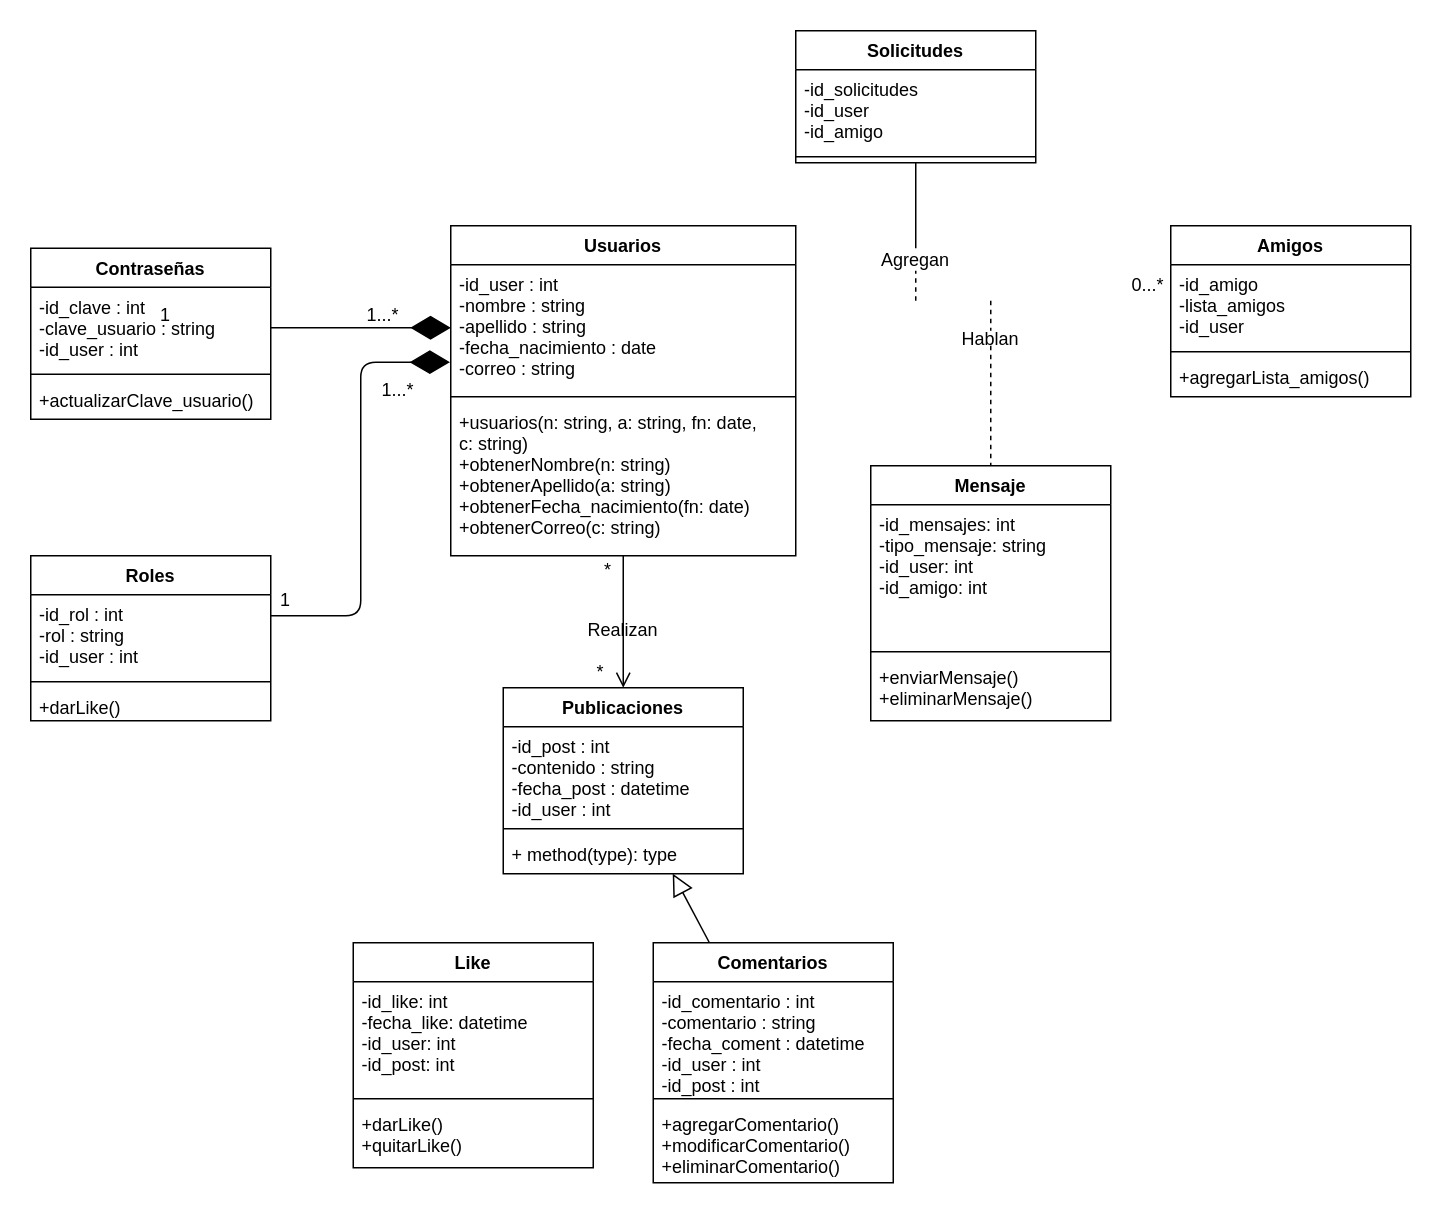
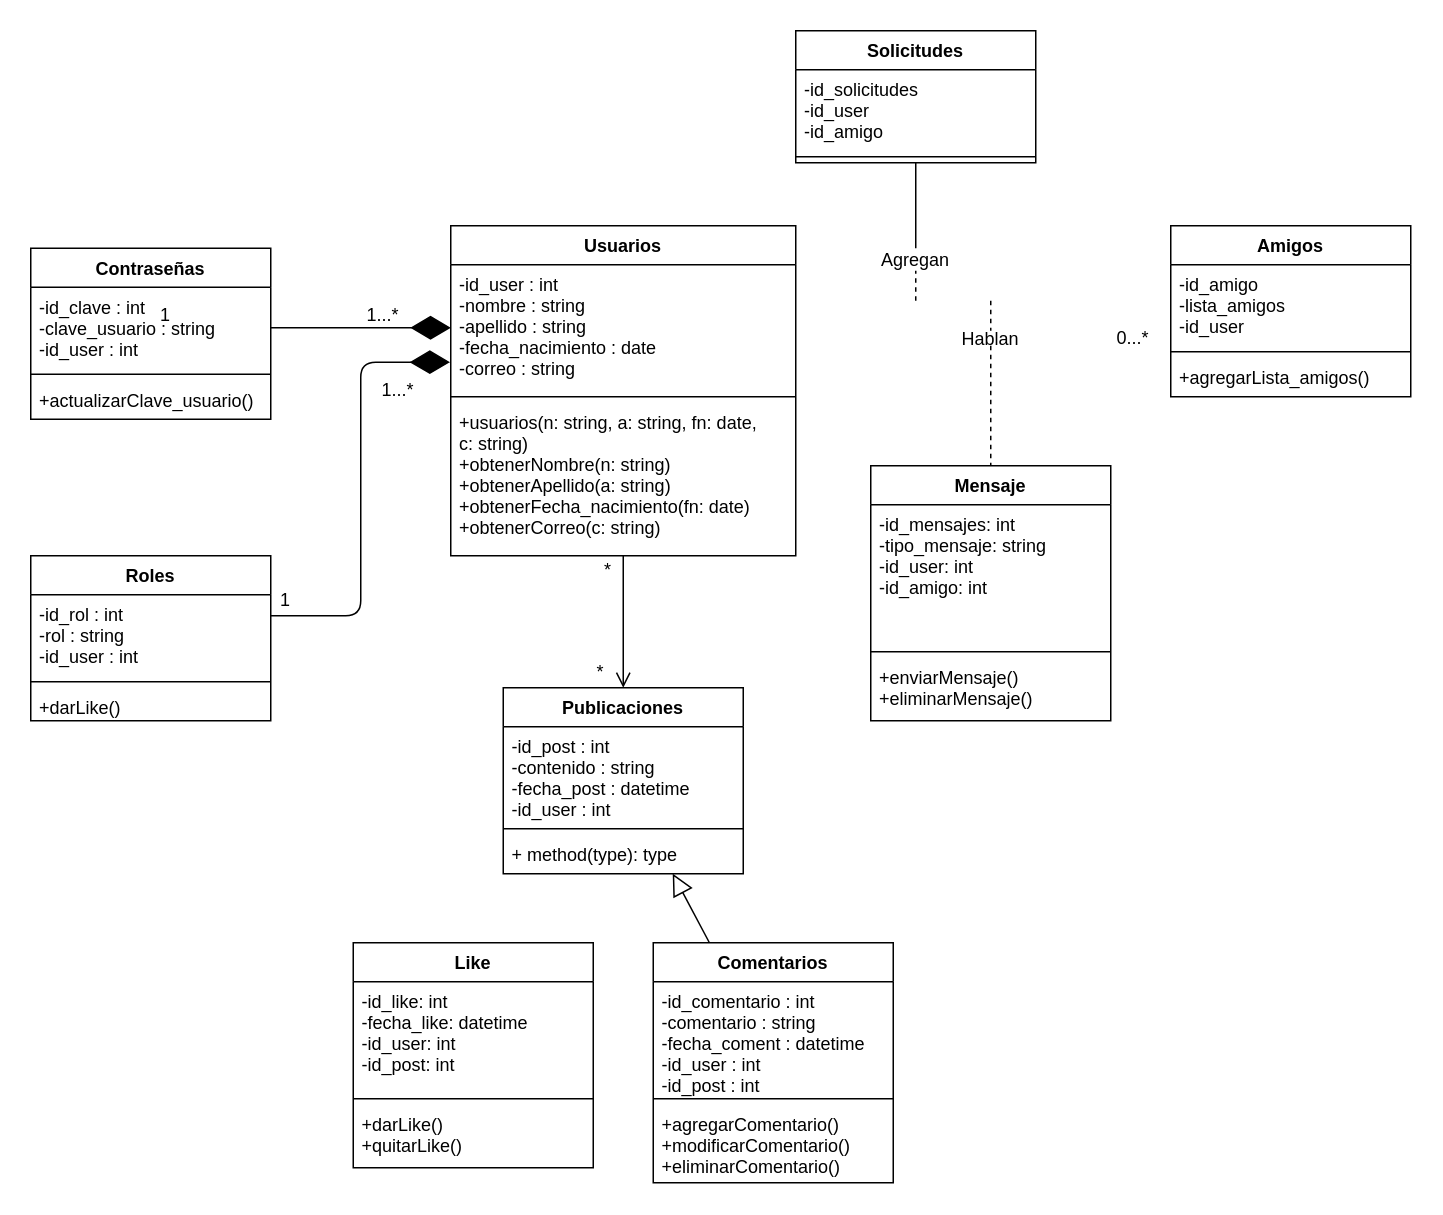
  <mxCell id="0" />
  <mxCell id="1" parent="0" />
  <mxCell id="2" value="Usuarios" style="swimlane;fontStyle=1;align=center;verticalAlign=top;childLayout=stackLayout;horizontal=1;startSize=26;horizontalStack=0;resizeParent=1;resizeParentMax=0;resizeLast=0;collapsible=1;marginBottom=0;" vertex="1" parent="1"><mxGeometry x="300" y="150" width="230" height="220" as="geometry"><mxRectangle x="334" y="160" width="80" height="26" as="alternateBounds" /></mxGeometry></mxCell>
  <mxCell id="3" value="-id_user : int&#10;-nombre : string&#10;-apellido : string&#10;-fecha_nacimiento : date&#10;-correo : string" style="text;strokeColor=none;fillColor=none;align=left;verticalAlign=top;spacingLeft=4;spacingRight=4;overflow=hidden;rotatable=0;points=[[0,0.5],[1,0.5]];portConstraint=eastwest;" vertex="1" parent="2"><mxGeometry y="26" width="230" height="84" as="geometry" /></mxCell>
  <mxCell id="4" value="" style="line;strokeWidth=1;fillColor=none;align=left;verticalAlign=middle;spacingTop=-1;spacingLeft=3;spacingRight=3;rotatable=0;labelPosition=right;points=[];portConstraint=eastwest;" vertex="1" parent="2"><mxGeometry y="110" width="230" height="8" as="geometry" /></mxCell>
  <mxCell id="5" value="+usuarios(n: string, a: string, fn: date,&#10;c: string)&#10;+obtenerNombre(n: string)&#10;+obtenerApellido(a: string)&#10;+obtenerFecha_nacimiento(fn: date)&#10;+obtenerCorreo(c: string)" style="text;strokeColor=none;fillColor=none;align=left;verticalAlign=top;spacingLeft=4;spacingRight=4;overflow=hidden;rotatable=0;points=[[0,0.5],[1,0.5]];portConstraint=eastwest;" vertex="1" parent="2"><mxGeometry y="118" width="230" height="102" as="geometry" /></mxCell>
  <mxCell id="6" value="Contraseñas" style="swimlane;fontStyle=1;align=center;verticalAlign=top;childLayout=stackLayout;horizontal=1;startSize=26;horizontalStack=0;resizeParent=1;resizeParentMax=0;resizeLast=0;collapsible=1;marginBottom=0;" vertex="1" parent="1"><mxGeometry x="20" y="165" width="160" height="114" as="geometry"><mxRectangle x="60" y="250" width="100" height="26" as="alternateBounds" /></mxGeometry></mxCell>
  <mxCell id="7" value="-id_clave : int&#10;-clave_usuario : string&#10;-id_user : int" style="text;strokeColor=none;fillColor=none;align=left;verticalAlign=top;spacingLeft=4;spacingRight=4;overflow=hidden;rotatable=0;points=[[0,0.5],[1,0.5]];portConstraint=eastwest;" vertex="1" parent="6"><mxGeometry y="26" width="160" height="54" as="geometry" /></mxCell>
  <mxCell id="8" value="" style="line;strokeWidth=1;fillColor=none;align=left;verticalAlign=middle;spacingTop=-1;spacingLeft=3;spacingRight=3;rotatable=0;labelPosition=right;points=[];portConstraint=eastwest;" vertex="1" parent="6"><mxGeometry y="80" width="160" height="8" as="geometry" /></mxCell>
  <mxCell id="9" value="+actualizarClave_usuario()" style="text;strokeColor=none;fillColor=none;align=left;verticalAlign=top;spacingLeft=4;spacingRight=4;overflow=hidden;rotatable=0;points=[[0,0.5],[1,0.5]];portConstraint=eastwest;" vertex="1" parent="6"><mxGeometry y="88" width="160" height="26" as="geometry" /></mxCell>
  <mxCell id="10" value="" style="endArrow=diamondThin;endFill=1;endSize=24;html=1;exitX=1;exitY=0.5;exitDx=0;exitDy=0;entryX=0;entryY=0.5;entryDx=0;entryDy=0;" edge="1" parent="1" source="7" target="3"><mxGeometry width="160" relative="1" as="geometry"><mxPoint x="190" y="460" as="sourcePoint" /><mxPoint x="260" y="180" as="targetPoint" /></mxGeometry></mxCell>
  <mxCell id="11" value="" style="endArrow=diamondThin;endFill=1;endSize=24;html=1;exitX=0;exitY=1;exitDx=0;exitDy=0;entryX=-0.002;entryY=0.773;entryDx=0;entryDy=0;entryPerimeter=0;" edge="1" parent="1" source="12" target="3"><mxGeometry width="160" relative="1" as="geometry"><mxPoint x="280" y="320" as="sourcePoint" /><mxPoint x="240" y="260" as="targetPoint" /><Array as="points"><mxPoint x="240" y="410" /><mxPoint x="240" y="241" /></Array></mxGeometry></mxCell>
  <mxCell id="12" value="1" style="text;html=1;strokeColor=none;fillColor=none;align=center;verticalAlign=middle;whiteSpace=wrap;rounded=0;" vertex="1" parent="1"><mxGeometry x="180" y="390" width="20" height="20" as="geometry" /></mxCell>
  <mxCell id="13" value="1...*" style="text;html=1;strokeColor=none;fillColor=none;align=center;verticalAlign=middle;whiteSpace=wrap;rounded=0;" vertex="1" parent="1"><mxGeometry x="250" y="250" width="30" height="20" as="geometry" /></mxCell>
  <mxCell id="14" value="1" style="text;html=1;strokeColor=none;fillColor=none;align=center;verticalAlign=middle;whiteSpace=wrap;rounded=0;" vertex="1" parent="1"><mxGeometry x="100" y="200" width="20" height="20" as="geometry" /></mxCell>
  <mxCell id="15" value="1...*" style="text;html=1;strokeColor=none;fillColor=none;align=center;verticalAlign=middle;whiteSpace=wrap;rounded=0;" vertex="1" parent="1"><mxGeometry x="240" y="200" width="30" height="20" as="geometry" /></mxCell>
  <mxCell id="16" value="Amigos" style="swimlane;fontStyle=1;align=center;verticalAlign=top;childLayout=stackLayout;horizontal=1;startSize=26;horizontalStack=0;resizeParent=1;resizeParentMax=0;resizeLast=0;collapsible=1;marginBottom=0;" vertex="1" parent="1"><mxGeometry x="780" y="150" width="160" height="114" as="geometry" /></mxCell>
  <mxCell id="17" value="-id_amigo&#10;-lista_amigos&#10;-id_user" style="text;strokeColor=none;fillColor=none;align=left;verticalAlign=top;spacingLeft=4;spacingRight=4;overflow=hidden;rotatable=0;points=[[0,0.5],[1,0.5]];portConstraint=eastwest;" vertex="1" parent="16"><mxGeometry y="26" width="160" height="54" as="geometry" /></mxCell>
  <mxCell id="18" value="" style="line;strokeWidth=1;fillColor=none;align=left;verticalAlign=middle;spacingTop=-1;spacingLeft=3;spacingRight=3;rotatable=0;labelPosition=right;points=[];portConstraint=eastwest;" vertex="1" parent="16"><mxGeometry y="80" width="160" height="8" as="geometry" /></mxCell>
  <mxCell id="19" value="+agregarLista_amigos()" style="text;strokeColor=none;fillColor=none;align=left;verticalAlign=top;spacingLeft=4;spacingRight=4;overflow=hidden;rotatable=0;points=[[0,0.5],[1,0.5]];portConstraint=eastwest;" vertex="1" parent="16"><mxGeometry y="88" width="160" height="26" as="geometry" /></mxCell>
  <mxCell id="20" value="Publicaciones" style="swimlane;fontStyle=1;align=center;verticalAlign=top;childLayout=stackLayout;horizontal=1;startSize=26;horizontalStack=0;resizeParent=1;resizeParentMax=0;resizeLast=0;collapsible=1;marginBottom=0;" vertex="1" parent="1"><mxGeometry x="335" y="458" width="160" height="124" as="geometry" /></mxCell>
  <mxCell id="21" value="-id_post : int&#10;-contenido : string&#10;-fecha_post : datetime&#10;-id_user : int" style="text;strokeColor=none;fillColor=none;align=left;verticalAlign=top;spacingLeft=4;spacingRight=4;overflow=hidden;rotatable=0;points=[[0,0.5],[1,0.5]];portConstraint=eastwest;" vertex="1" parent="20"><mxGeometry y="26" width="160" height="64" as="geometry" /></mxCell>
  <mxCell id="22" value="" style="line;strokeWidth=1;fillColor=none;align=left;verticalAlign=middle;spacingTop=-1;spacingLeft=3;spacingRight=3;rotatable=0;labelPosition=right;points=[];portConstraint=eastwest;" vertex="1" parent="20"><mxGeometry y="90" width="160" height="8" as="geometry" /></mxCell>
  <mxCell id="23" value="+ method(type): type" style="text;strokeColor=none;fillColor=none;align=left;verticalAlign=top;spacingLeft=4;spacingRight=4;overflow=hidden;rotatable=0;points=[[0,0.5],[1,0.5]];portConstraint=eastwest;" vertex="1" parent="20"><mxGeometry y="98" width="160" height="26" as="geometry" /></mxCell>
  <mxCell id="24" value="Comentarios" style="swimlane;fontStyle=1;align=center;verticalAlign=top;childLayout=stackLayout;horizontal=1;startSize=26;horizontalStack=0;resizeParent=1;resizeParentMax=0;resizeLast=0;collapsible=1;marginBottom=0;" vertex="1" parent="1"><mxGeometry x="435" y="628" width="160" height="160" as="geometry" /></mxCell>
  <mxCell id="25" value="-id_comentario : int&#10;-comentario : string&#10;-fecha_coment : datetime&#10;-id_user : int&#10;-id_post : int" style="text;strokeColor=none;fillColor=none;align=left;verticalAlign=top;spacingLeft=4;spacingRight=4;overflow=hidden;rotatable=0;points=[[0,0.5],[1,0.5]];portConstraint=eastwest;" vertex="1" parent="24"><mxGeometry y="26" width="160" height="74" as="geometry" /></mxCell>
  <mxCell id="26" value="" style="line;strokeWidth=1;fillColor=none;align=left;verticalAlign=middle;spacingTop=-1;spacingLeft=3;spacingRight=3;rotatable=0;labelPosition=right;points=[];portConstraint=eastwest;" vertex="1" parent="24"><mxGeometry y="100" width="160" height="8" as="geometry" /></mxCell>
  <mxCell id="27" value="+agregarComentario()&#10;+modificarComentario()&#10;+eliminarComentario()" style="text;strokeColor=none;fillColor=none;align=left;verticalAlign=top;spacingLeft=4;spacingRight=4;overflow=hidden;rotatable=0;points=[[0,0.5],[1,0.5]];portConstraint=eastwest;" vertex="1" parent="24"><mxGeometry y="108" width="160" height="52" as="geometry" /></mxCell>
  <mxCell id="28" value="" style="html=1;endSize=12;endArrow=block;endFill=0;" edge="1" parent="1" source="24" target="20"><mxGeometry width="160" relative="1" as="geometry"><mxPoint x="405" y="478" as="sourcePoint" /><mxPoint x="565" y="478" as="targetPoint" /></mxGeometry></mxCell>
  <mxCell id="29" value="" style="endArrow=open;startArrow=none;endFill=0;startFill=0;endSize=8;html=1;verticalAlign=bottom;labelBackgroundColor=none;strokeWidth=1;" edge="1" parent="1" source="2" target="20"><mxGeometry width="160" relative="1" as="geometry"><mxPoint x="415" y="350" as="sourcePoint" /><mxPoint x="530" y="450" as="targetPoint" /></mxGeometry></mxCell>
- <mxCell id="30" value="Realizan" style="text;html=1;strokeColor=none;fillColor=none;align=center;verticalAlign=middle;whiteSpace=wrap;rounded=0;" vertex="1" parent="1"><mxGeometry x="395" y="410" width="40" height="20" as="geometry" /></mxCell>
  <mxCell id="31" value="*" style="text;html=1;strokeColor=none;fillColor=none;align=center;verticalAlign=middle;whiteSpace=wrap;rounded=0;" vertex="1" parent="1"><mxGeometry x="395" y="370" width="20" height="20" as="geometry" /></mxCell>
  <mxCell id="32" value="*" style="text;html=1;strokeColor=none;fillColor=none;align=center;verticalAlign=middle;whiteSpace=wrap;rounded=0;" vertex="1" parent="1"><mxGeometry x="390" y="438" width="20" height="20" as="geometry" /></mxCell>
  <mxCell id="33" value="Solicitudes" style="swimlane;fontStyle=1;align=center;verticalAlign=top;childLayout=stackLayout;horizontal=1;startSize=26;horizontalStack=0;resizeParent=1;resizeParentMax=0;resizeLast=0;collapsible=1;marginBottom=0;" vertex="1" parent="1"><mxGeometry x="530" y="20" width="160" height="88" as="geometry" /></mxCell>
  <mxCell id="34" value="-id_solicitudes&#10;-id_user&#10;-id_amigo" style="text;strokeColor=none;fillColor=none;align=left;verticalAlign=top;spacingLeft=4;spacingRight=4;overflow=hidden;rotatable=0;points=[[0,0.5],[1,0.5]];portConstraint=eastwest;" vertex="1" parent="33"><mxGeometry y="26" width="160" height="54" as="geometry" /></mxCell>
  <mxCell id="35" value="" style="line;strokeWidth=1;fillColor=none;align=left;verticalAlign=middle;spacingTop=-1;spacingLeft=3;spacingRight=3;rotatable=0;labelPosition=right;points=[];portConstraint=eastwest;" vertex="1" parent="33"><mxGeometry y="80" width="160" height="8" as="geometry" /></mxCell>
  <mxCell id="36" value="Roles" style="swimlane;fontStyle=1;align=center;verticalAlign=top;childLayout=stackLayout;horizontal=1;startSize=26;horizontalStack=0;resizeParent=1;resizeParentMax=0;resizeLast=0;collapsible=1;marginBottom=0;" vertex="1" parent="1"><mxGeometry x="20" y="370" width="160" height="110" as="geometry"><mxRectangle x="60" y="250" width="100" height="26" as="alternateBounds" /></mxGeometry></mxCell>
  <mxCell id="37" value="-id_rol : int&#10;-rol : string&#10;-id_user : int" style="text;strokeColor=none;fillColor=none;align=left;verticalAlign=top;spacingLeft=4;spacingRight=4;overflow=hidden;rotatable=0;points=[[0,0.5],[1,0.5]];portConstraint=eastwest;" vertex="1" parent="36"><mxGeometry y="26" width="160" height="54" as="geometry" /></mxCell>
  <mxCell id="38" value="" style="line;strokeWidth=1;fillColor=none;align=left;verticalAlign=middle;spacingTop=-1;spacingLeft=3;spacingRight=3;rotatable=0;labelPosition=right;points=[];portConstraint=eastwest;" vertex="1" parent="36"><mxGeometry y="80" width="160" height="8" as="geometry" /></mxCell>
  <mxCell id="39" value="+darLike()" style="text;strokeColor=none;fillColor=none;align=left;verticalAlign=top;spacingLeft=4;spacingRight=4;overflow=hidden;rotatable=0;points=[[0,0.5],[1,0.5]];portConstraint=eastwest;" vertex="1" parent="36"><mxGeometry y="88" width="160" height="22" as="geometry" /></mxCell>
  <mxCell id="40" value="" style="endArrow=none;dashed=0;html=1;startArrow=none;" edge="1" parent="1" source="42" target="33"><mxGeometry width="50" height="50" relative="1" as="geometry"><mxPoint x="610" y="200" as="sourcePoint" /><mxPoint x="430" y="400" as="targetPoint" /></mxGeometry></mxCell>
- <mxCell id="41" value="0...*" style="text;html=1;strokeColor=none;fillColor=none;align=center;verticalAlign=middle;whiteSpace=wrap;rounded=0;" vertex="1" parent="1"><mxGeometry x="750" y="180" width="30" height="20" as="geometry" /></mxCell>
+ <mxCell id="41" value="0...*" style="text;html=1;strokeColor=none;fillColor=none;align=center;verticalAlign=middle;whiteSpace=wrap;rounded=0;" vertex="1" parent="1"><mxGeometry x="740" y="215" width="30" height="20" as="geometry" /></mxCell>
  <mxCell id="42" value="Agregan" style="text;align=center;fontStyle=0;verticalAlign=middle;spacingLeft=3;spacingRight=3;strokeColor=none;rotatable=0;points=[[0,0.5],[1,0.5]];portConstraint=eastwest;" vertex="1" parent="1"><mxGeometry x="570" y="165" width="80" height="15" as="geometry" /></mxCell>
  <mxCell id="43" value="" style="endArrow=none;dashed=1;html=1;" edge="1" parent="1" target="42"><mxGeometry width="50" height="50" relative="1" as="geometry"><mxPoint x="610" y="200" as="sourcePoint" /><mxPoint x="610" y="106" as="targetPoint" /></mxGeometry></mxCell>
  <mxCell id="44" value="Mensaje" style="swimlane;fontStyle=1;align=center;verticalAlign=top;childLayout=stackLayout;horizontal=1;startSize=26;horizontalStack=0;resizeParent=1;resizeParentMax=0;resizeLast=0;collapsible=1;marginBottom=0;" vertex="1" parent="1"><mxGeometry x="580" y="310" width="160" height="170" as="geometry" /></mxCell>
  <mxCell id="45" value="-id_mensajes: int&#10;-tipo_mensaje: string&#10;-id_user: int&#10;-id_amigo: int" style="text;strokeColor=none;fillColor=none;align=left;verticalAlign=top;spacingLeft=4;spacingRight=4;overflow=hidden;rotatable=0;points=[[0,0.5],[1,0.5]];portConstraint=eastwest;" vertex="1" parent="44"><mxGeometry y="26" width="160" height="94" as="geometry" /></mxCell>
  <mxCell id="46" value="" style="line;strokeWidth=1;fillColor=none;align=left;verticalAlign=middle;spacingTop=-1;spacingLeft=3;spacingRight=3;rotatable=0;labelPosition=right;points=[];portConstraint=eastwest;" vertex="1" parent="44"><mxGeometry y="120" width="160" height="8" as="geometry" /></mxCell>
  <mxCell id="47" value="+enviarMensaje()&#10;+eliminarMensaje()" style="text;strokeColor=none;fillColor=none;align=left;verticalAlign=top;spacingLeft=4;spacingRight=4;overflow=hidden;rotatable=0;points=[[0,0.5],[1,0.5]];portConstraint=eastwest;" vertex="1" parent="44"><mxGeometry y="128" width="160" height="42" as="geometry" /></mxCell>
  <mxCell id="48" value="" style="endArrow=none;dashed=1;html=1;startArrow=none;entryX=0.5;entryY=0;entryDx=0;entryDy=0;" edge="1" parent="1" source="49" target="44"><mxGeometry width="50" height="50" relative="1" as="geometry"><mxPoint x="660" y="200" as="sourcePoint" /><mxPoint x="610" y="260" as="targetPoint" /><Array as="points" /></mxGeometry></mxCell>
  <mxCell id="49" value="Hablan" style="text;align=center;fontStyle=0;verticalAlign=middle;spacingLeft=3;spacingRight=3;strokeColor=none;rotatable=0;points=[[0,0.5],[1,0.5]];portConstraint=eastwest;" vertex="1" parent="1"><mxGeometry x="620" y="220" width="80" height="10" as="geometry" /></mxCell>
  <mxCell id="50" value="" style="endArrow=none;dashed=1;html=1;startArrow=none;" edge="1" parent="1" target="49"><mxGeometry width="50" height="50" relative="1" as="geometry"><mxPoint x="660" y="200" as="sourcePoint" /><mxPoint x="670" y="320" as="targetPoint" /><Array as="points" /></mxGeometry></mxCell>
  <mxCell id="51" value="Like" style="swimlane;fontStyle=1;align=center;verticalAlign=top;childLayout=stackLayout;horizontal=1;startSize=26;horizontalStack=0;resizeParent=1;resizeParentMax=0;resizeLast=0;collapsible=1;marginBottom=0;" vertex="1" parent="1"><mxGeometry x="235" y="628" width="160" height="150" as="geometry" /></mxCell>
  <mxCell id="52" value="-id_like: int&#10;-fecha_like: datetime&#10;-id_user: int&#10;-id_post: int" style="text;strokeColor=none;fillColor=none;align=left;verticalAlign=top;spacingLeft=4;spacingRight=4;overflow=hidden;rotatable=0;points=[[0,0.5],[1,0.5]];portConstraint=eastwest;" vertex="1" parent="51"><mxGeometry y="26" width="160" height="74" as="geometry" /></mxCell>
  <mxCell id="53" value="" style="line;strokeWidth=1;fillColor=none;align=left;verticalAlign=middle;spacingTop=-1;spacingLeft=3;spacingRight=3;rotatable=0;labelPosition=right;points=[];portConstraint=eastwest;" vertex="1" parent="51"><mxGeometry y="100" width="160" height="8" as="geometry" /></mxCell>
  <mxCell id="54" value="+darLike()&#10;+quitarLike()" style="text;strokeColor=none;fillColor=none;align=left;verticalAlign=top;spacingLeft=4;spacingRight=4;overflow=hidden;rotatable=0;points=[[0,0.5],[1,0.5]];portConstraint=eastwest;" vertex="1" parent="51"><mxGeometry y="108" width="160" height="42" as="geometry" /></mxCell>
